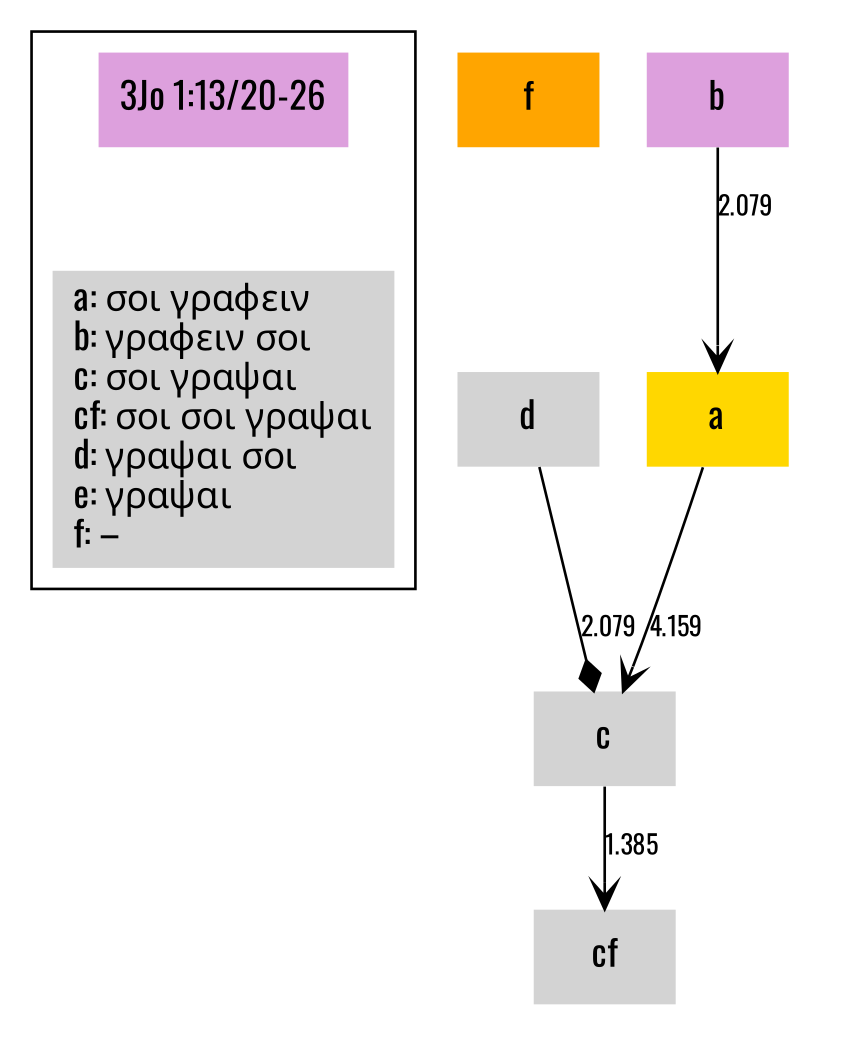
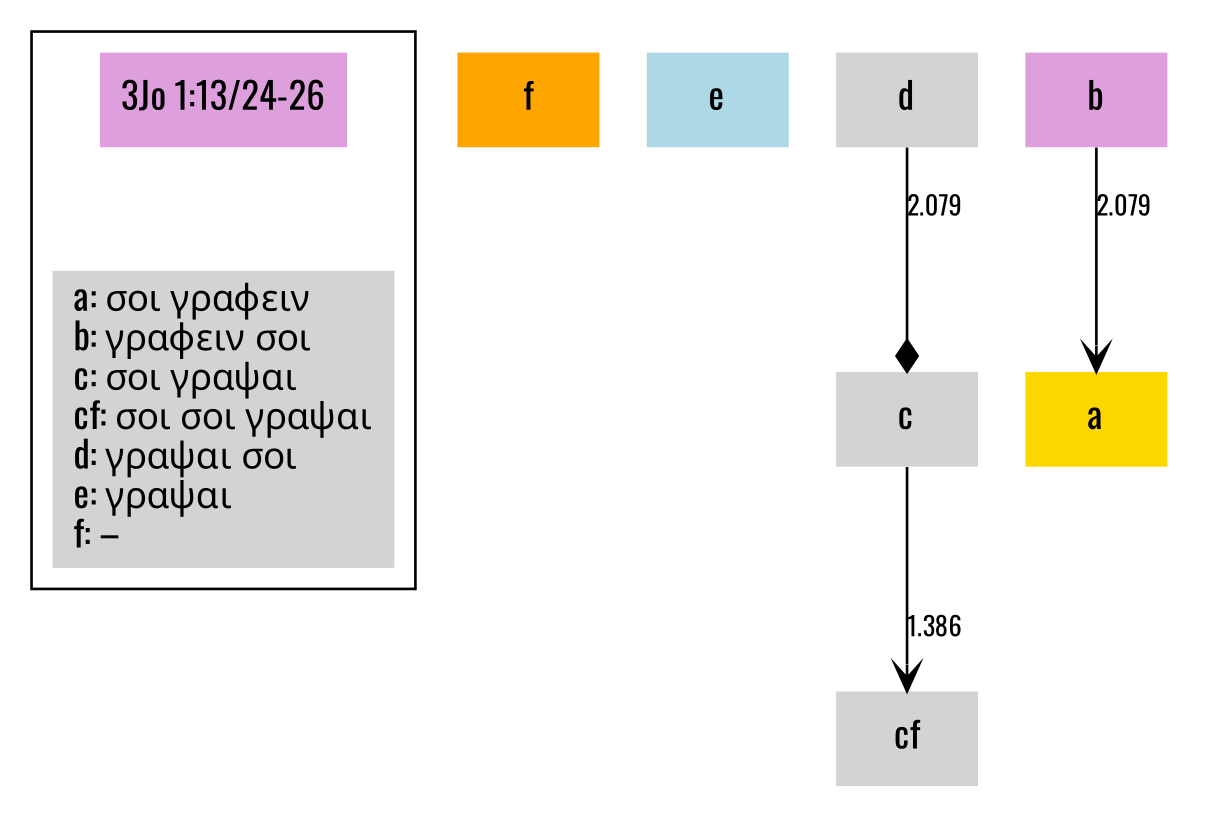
  digraph {
    fontname=Oswald
    node [fillcolor=lightgrey fontname=Oswald shape=plaintext style=filled]
    edge [fontname=Oswald style=solid arrowhead=vee fontsize=10]
-   n1 [fillcolor=plum label="3Jo 1:13/20-26"]
+   n1 [fillcolor=plum label="3Jo 1:13/24-26"]
    n2 [label="a: σοι γραφειν\lb: γραφειν σοι\lc: σοι γραψαι\lcf: σοι σοι γραψαι\ld: γραψαι σοι\le: γραψαι\lf: –\l"]
    n3 [fillcolor=gold label=a]
    n4 [fillcolor=plum label=b]
    n5 [label=c]
    n6 [label=cf]
    n7 [label=d]
+   n8 [fillcolor=lightblue label=e]
    n9 [fillcolor=orange label=f]
    subgraph cluster_1 {
      n1
      n2
    }
    subgraph cluster_2 {
      style=invis
      n3
      n4
      n5
      n6
      n7
+     n8
      n9
    }
    n1 -> n2 [style=invis arrowhead="" fontsize=""]
-   n3 -> n5 [label=4.159]
    n4 -> n3 [label=2.079]
-   n5 -> n6 [label=1.385]
+   n5 -> n6 [label=1.386]
    n7 -> n5 [arrowhead=diamond label=2.079]
  }
